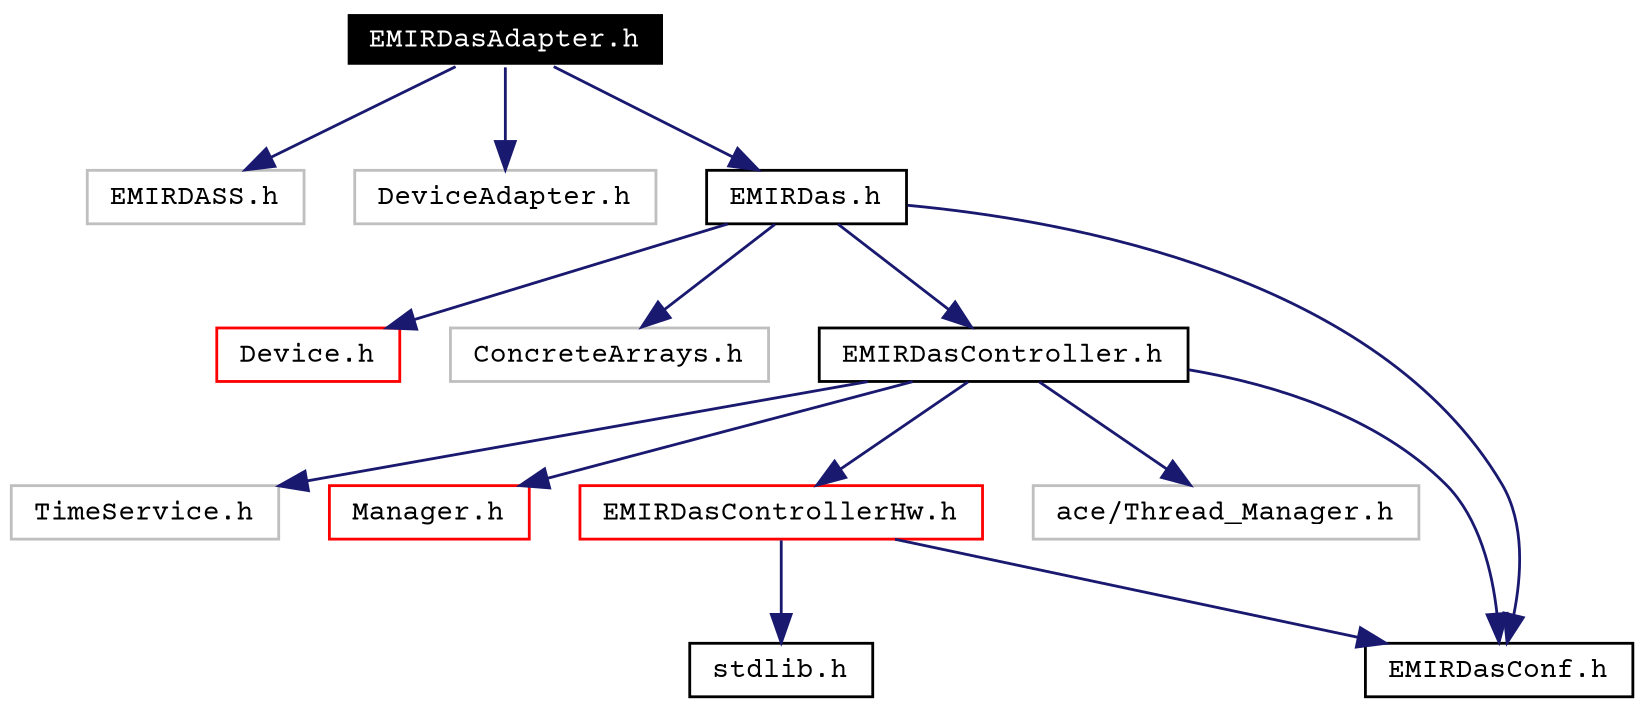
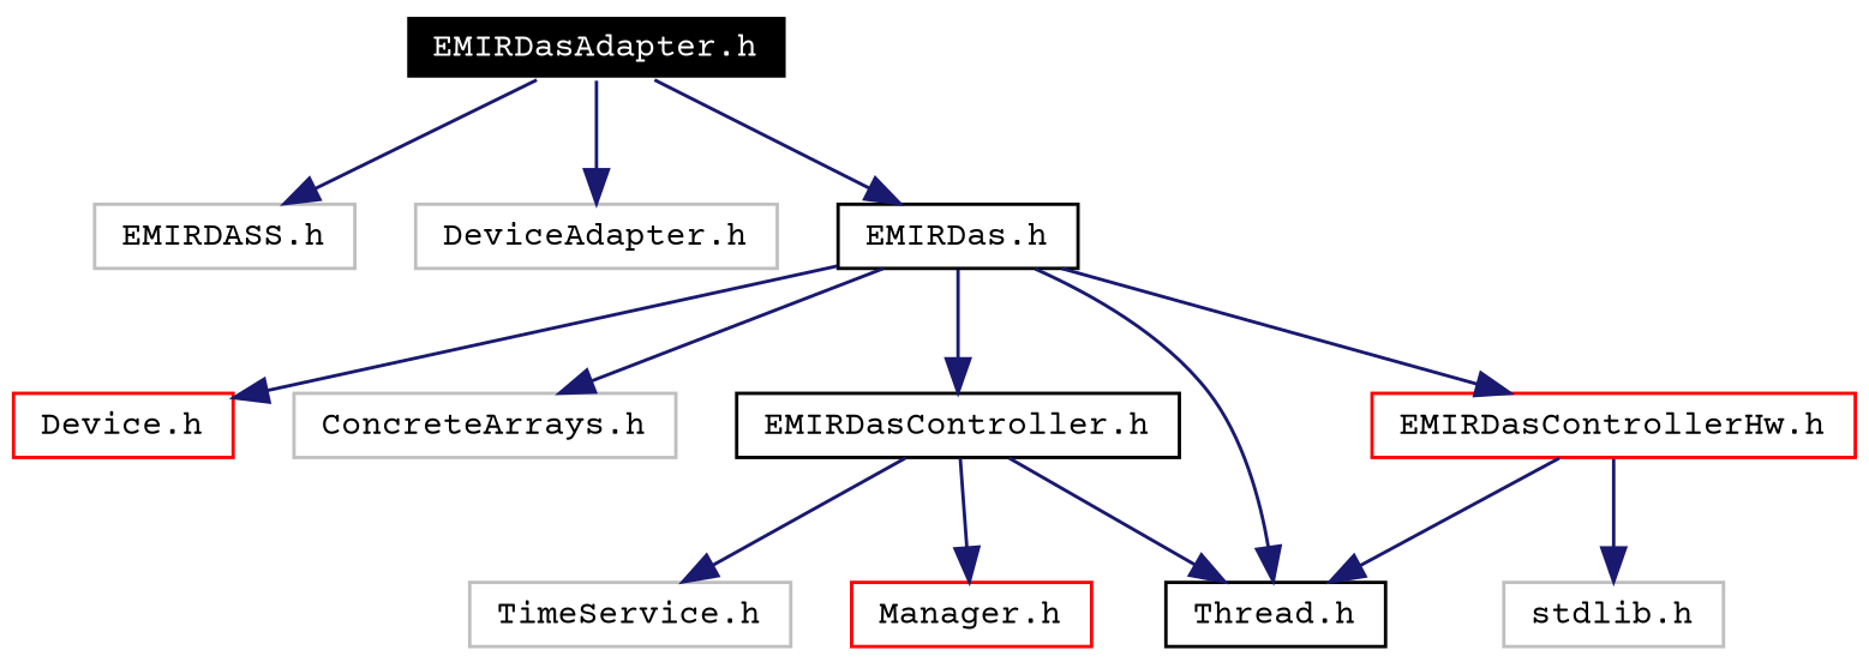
  digraph {
    fontname="Courier Prime"
    rankdir=TB
    node [color=grey75 fillcolor=white fontname="Courier Prime" fontsize=10 shape=record style=filled]
    edge [color=midnightblue fontname="Courier Prime" fontsize=10 labelfontname=Helvetica labelfontsize=10 style=solid]
    n1 [color=white fillcolor=black fontcolor=white height=0.2 label="EMIRDasAdapter.h" width=0.4]
    n2 [height=0.2 label="EMIRDASS.h" width=0.4]
    n3 [height=0.2 label="DeviceAdapter.h" width=0.4]
    n4 [color=black height=0.2 label="EMIRDas.h" width=0.4]
    n5 [color=red height=0.2 label="Device.h" width=0.4]
    n6 [height=0.2 label="ConcreteArrays.h" width=0.4]
    n7 [color=black height=0.2 label="EMIRDasController.h" width=0.4]
-   n8 [color=black height=0.2 label="EMIRDasConf.h" width=0.4]
+   n8 [color=black height=0.2 label="Thread.h" width=0.4]
    n9 [height=0.2 label="TimeService.h" width=0.4]
    n10 [color=red height=0.2 label="Manager.h" width=0.4]
    n11 [color=red height=0.2 label="EMIRDasControllerHw.h" width=0.4]
-   n12 [height=0.2 label="ace/Thread_Manager.h" width=0.4]
-   n13 [color=black height=0.2 label="stdlib.h" width=0.4]
+   n13 [height=0.2 label="stdlib.h" width=0.4]
    n1 -> n2
    n1 -> n3
    n1 -> n4
    n4 -> n5
    n4 -> n6
    n4 -> n7
    n4 -> n8
    n7 -> n8
    n7 -> n9
    n7 -> n10
-   n7 -> n11
-   n7 -> n12
+   n4 -> n11
    n11 -> n8
    n11 -> n13
  }
